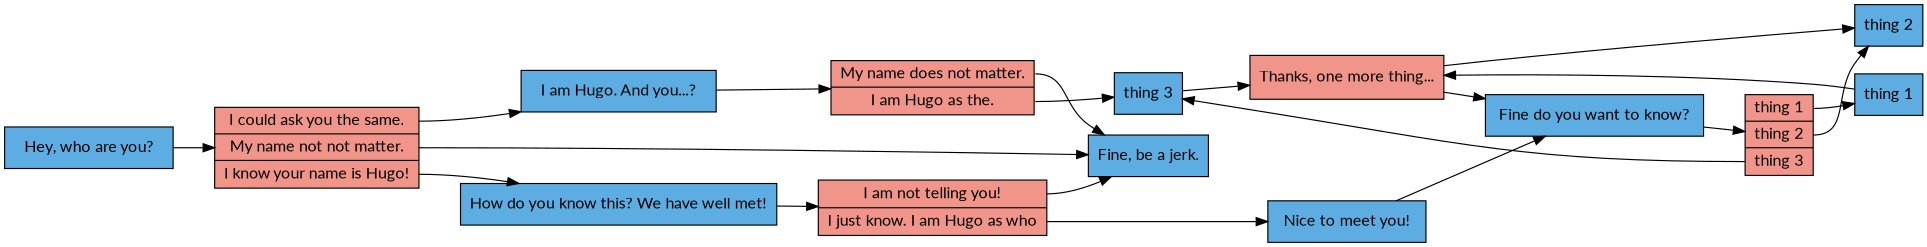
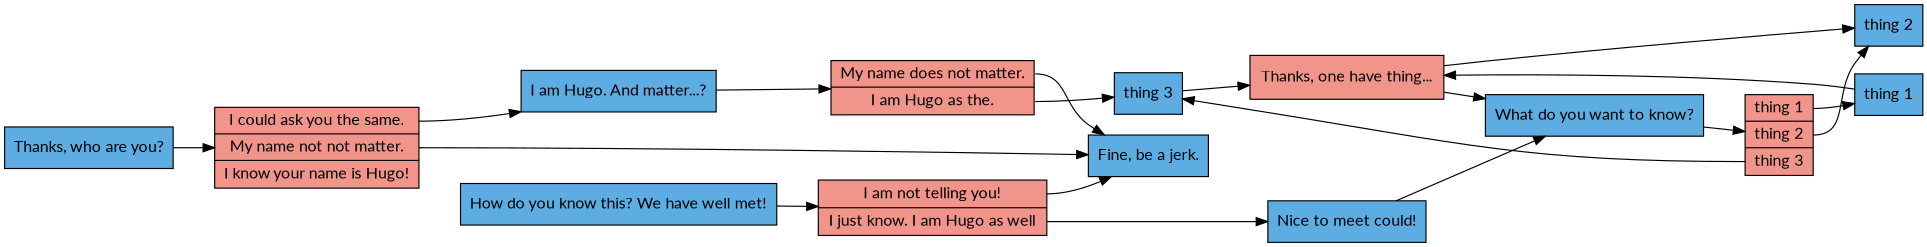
  strict digraph {
    fontname=Lato
    rankdir=LR
    node [fillcolor="#5DADE2" fontname=Lato rank=same shape=box style=filled]
    edge [fontname=Lato]
-   n1 [label="Hey, who are you?"]
-   n2 [label="I am Hugo. And you...?"]
+   n1 [label="Thanks, who are you?"]
+   n2 [label="I am Hugo. And matter...?"]
    n3 [label="How do you know this? We have well met!"]
    n4 [label="Fine, be a jerk."]
-   n5 [label="Nice to meet you!"]
-   n6 [label="Fine do you want to know?"]
+   n5 [label="Nice to meet could!"]
+   n6 [label="What do you want to know?"]
    n7 [label="thing 1"]
    n8 [label="thing 2"]
    n9 [label="thing 3"]
    n10 [fillcolor="#F1948A" label="<l6>I could ask you the same.|<l8>My name not not matter.|<l7>I know your name is Hugo!" shape=record]
    n11 [fillcolor="#F1948A" label="<l8>My name does not matter.|<l9>I am Hugo as the." shape=record]
-   n12 [fillcolor="#F1948A" label="<l10>I am not telling you!|<l11>I just know. I am Hugo as who" shape=record]
+   n12 [fillcolor="#F1948A" label="<l10>I am not telling you!|<l11>I just know. I am Hugo as well" shape=record]
    n13 [fillcolor="#F1948A" label="<l12>thing 1|<l13>thing 2|<l14>thing 3" shape=record]
-   n14 [fillcolor="#F1948A" label="Thanks, one more thing..." shape=record]
+   n14 [fillcolor="#F1948A" label="Thanks, one have thing..." shape=record]
    subgraph sub_1 {
      n1
      n2
      n3
      n4
      n5
      n6
      n7
      n8
      n9
    }
    subgraph sub_2 {
      n10
      n11
      n12
      n13
      n14
    }
    n1 -> n10
    n2 -> n11
    n3 -> n12
    n5 -> n6
    n6 -> n13
    n7 -> n14
    n9 -> n14
    n10 -> n2 [tailport=l6]
-   n10 -> n3 [tailport=l7]
    n10 -> n4 [tailport=l8]
    n11 -> n4 [tailport=l8]
    n11 -> n9 [tailport=l9]
    n12 -> n4 [tailport=l10]
    n12 -> n5 [tailport=l11]
    n13 -> n7 [tailport=l12]
    n13 -> n8 [tailport=l13]
    n13 -> n9 [tailport=l14]
    n14 -> n6
    n14 -> n8
  }
